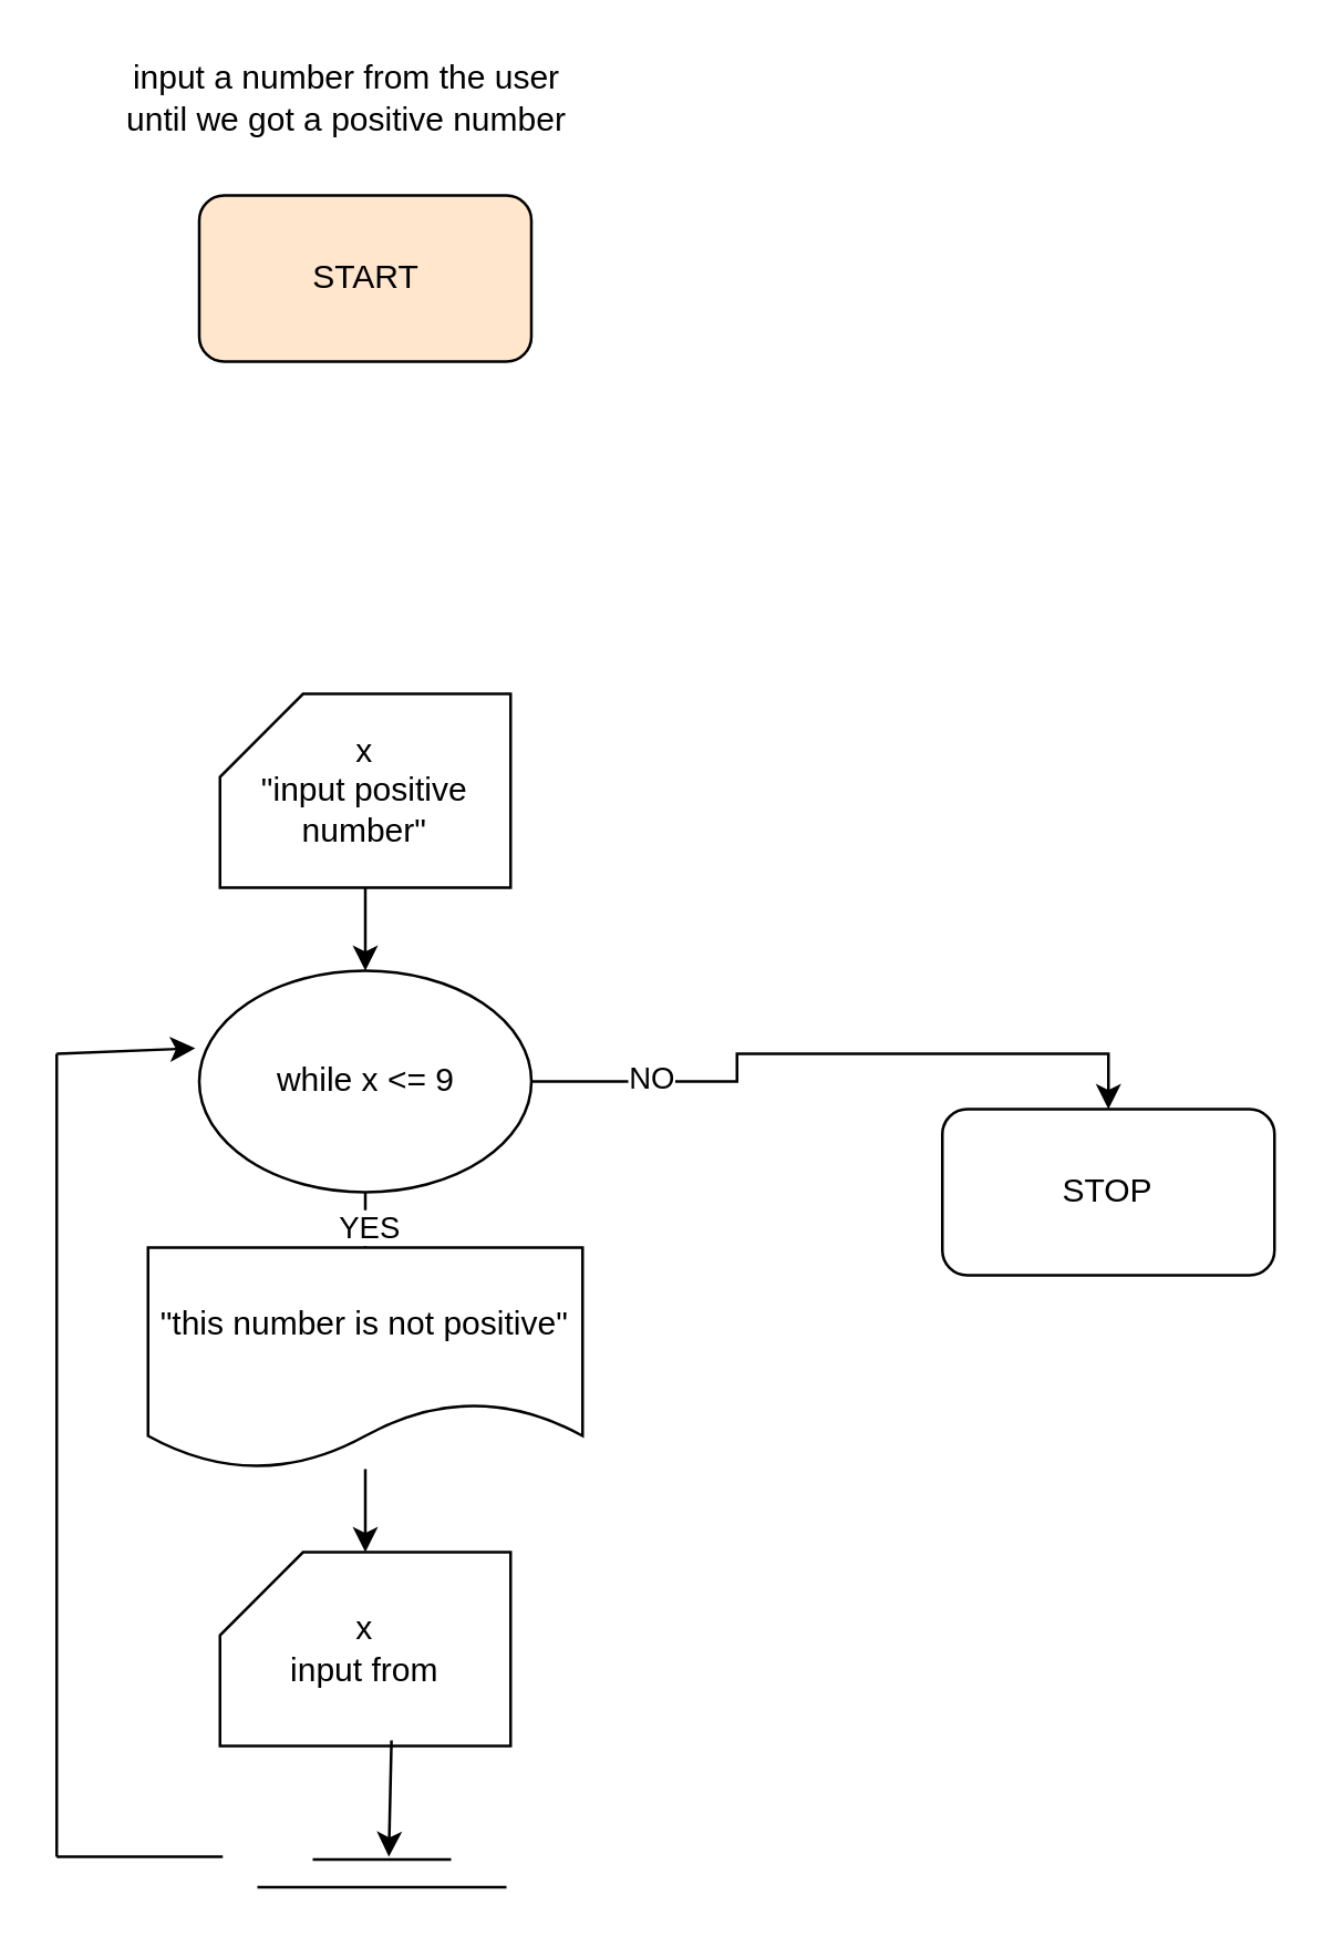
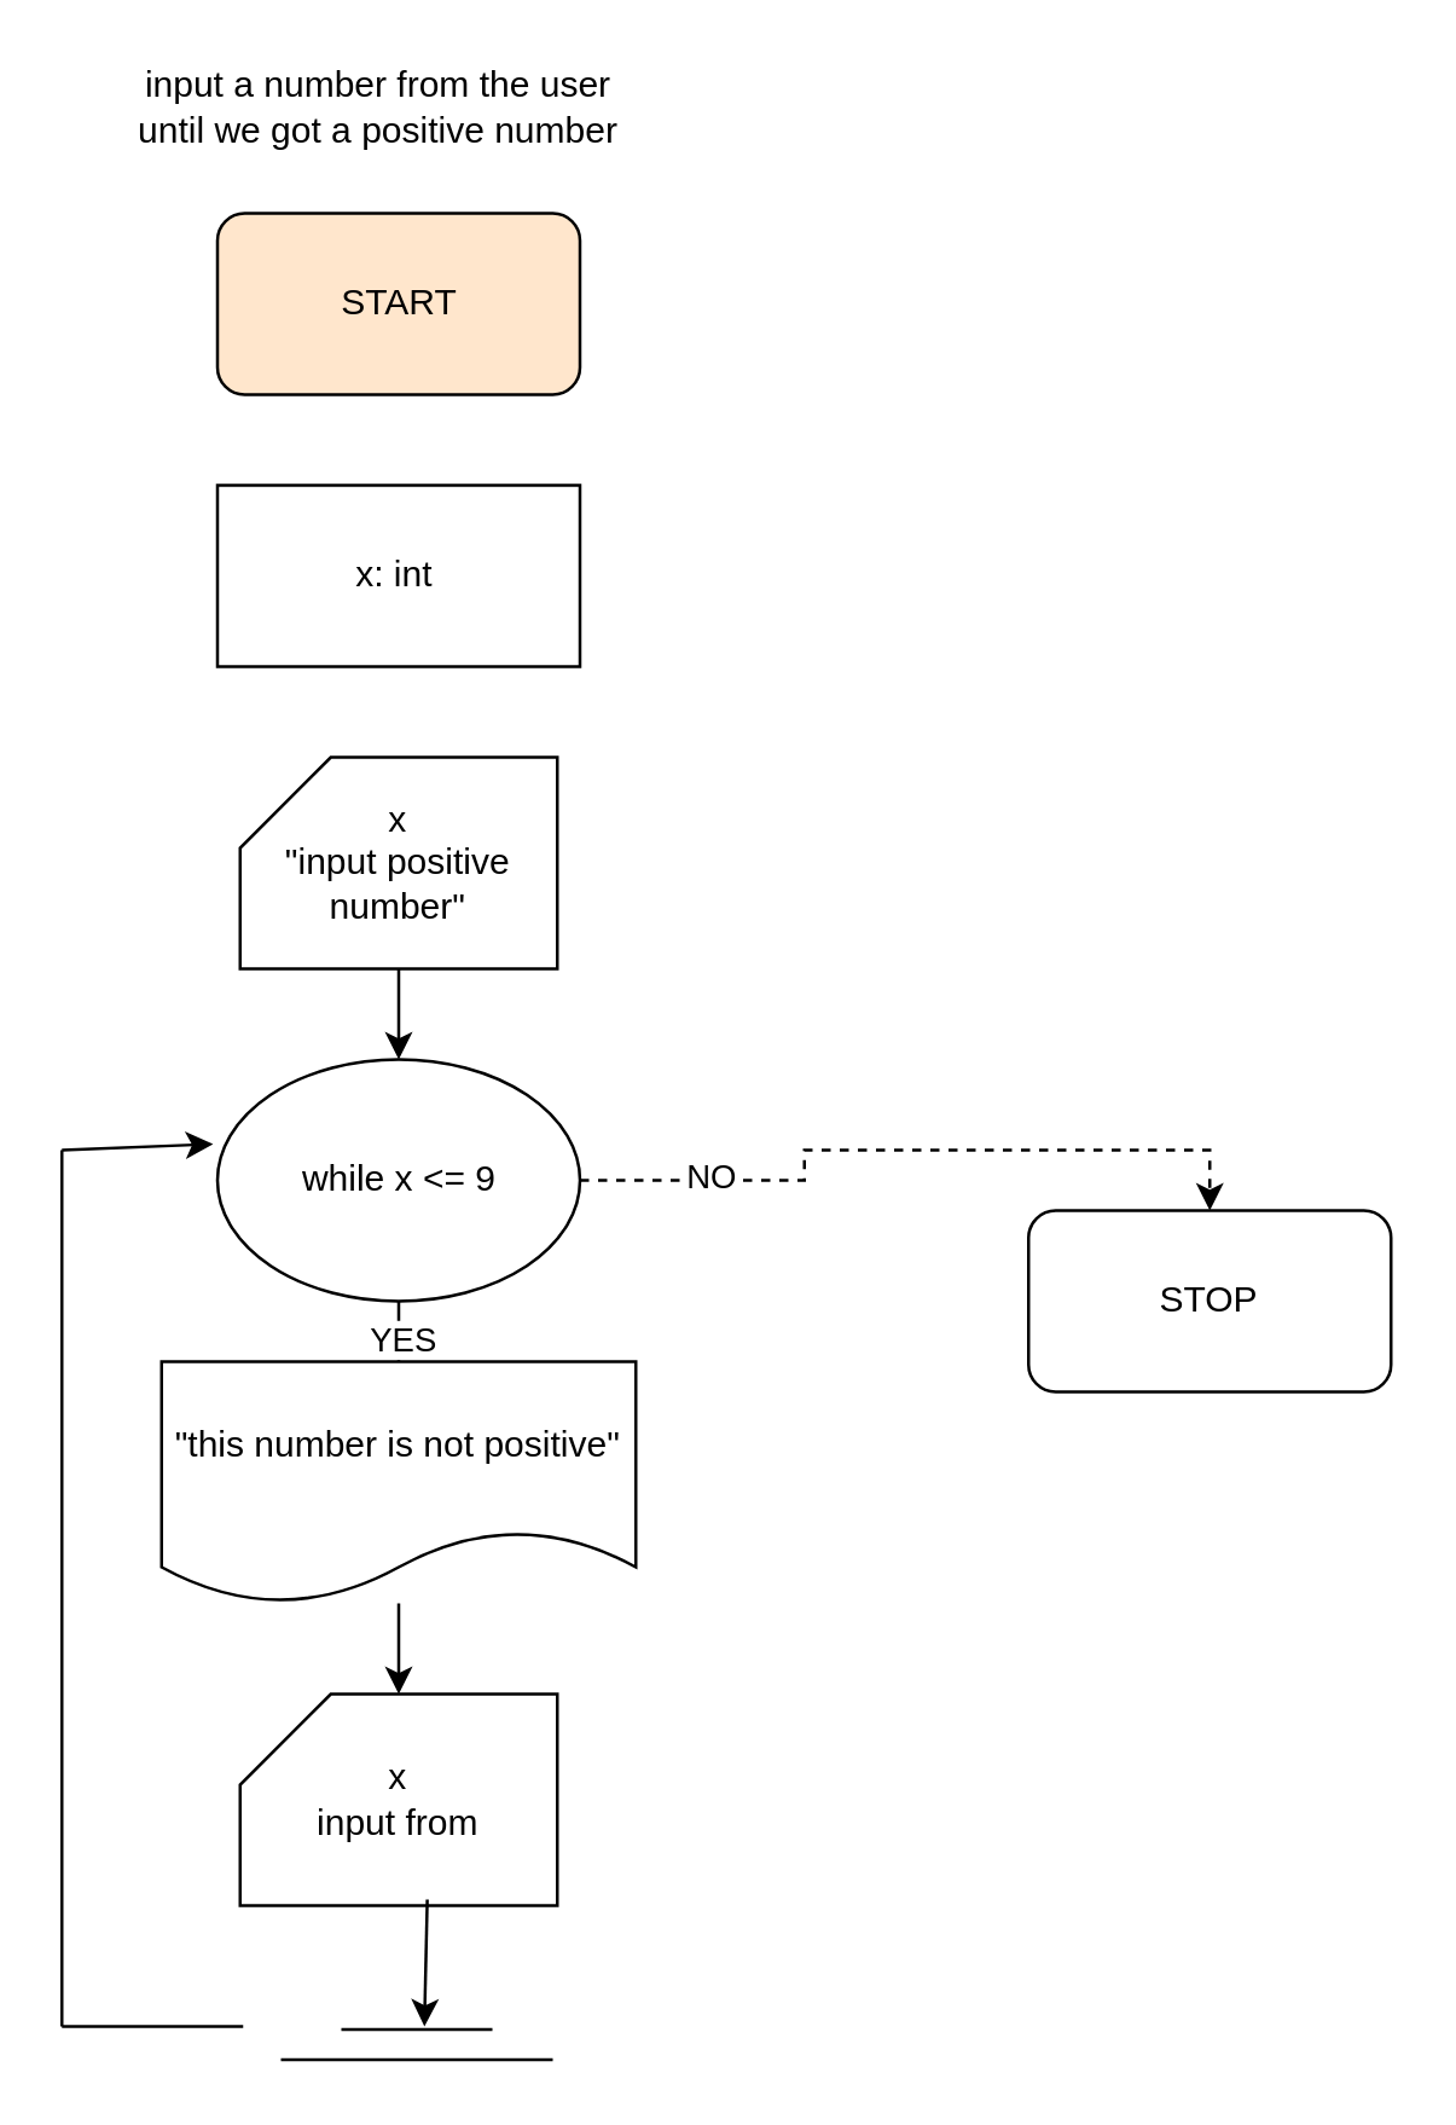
  <mxCell id="0" />
  <mxCell id="1" parent="0" />
  <mxCell id="2" value="input a number from the user until we got a positive number" style="text;html=1;align=center;verticalAlign=middle;whiteSpace=wrap;rounded=0;" vertex="1" parent="1"><mxGeometry x="40" y="20" width="170" height="30" as="geometry" /></mxCell>
  <mxCell id="3" value="START" style="rounded=1;whiteSpace=wrap;html=1;fillColor=#ffe6cc;" vertex="1" parent="1"><mxGeometry x="71.5" y="70" width="120" height="60" as="geometry" /></mxCell>
  <mxCell id="4" value="STOP" style="rounded=1;whiteSpace=wrap;html=1;" vertex="1" parent="1"><mxGeometry x="340" y="400" width="120" height="60" as="geometry" /></mxCell>
+ <mxCell id="5" value="x: int&amp;nbsp;" style="rounded=0;whiteSpace=wrap;html=1;" vertex="1" parent="1"><mxGeometry x="71.5" y="160" width="120" height="60" as="geometry" /></mxCell>
  <mxCell id="6" value="" style="edgeStyle=orthogonalEdgeStyle;rounded=0;orthogonalLoop=1;jettySize=auto;html=1;" edge="1" parent="1" source="7" target="12"><mxGeometry relative="1" as="geometry" /></mxCell>
  <mxCell id="7" value="x&lt;br&gt;&quot;input positive number&quot;" style="shape=card;whiteSpace=wrap;html=1;" vertex="1" parent="1"><mxGeometry x="79" y="250" width="105" height="70" as="geometry" /></mxCell>
  <mxCell id="8" value="" style="edgeStyle=orthogonalEdgeStyle;rounded=0;orthogonalLoop=1;jettySize=auto;html=1;" edge="1" parent="1" source="12" target="15"><mxGeometry relative="1" as="geometry" /></mxCell>
  <mxCell id="9" value="YES" style="edgeLabel;html=1;align=center;verticalAlign=middle;resizable=0;points=[];" vertex="1" connectable="0" parent="8"><mxGeometry x="0.733" y="1" relative="1" as="geometry"><mxPoint as="offset" /></mxGeometry></mxCell>
- <mxCell id="10" style="edgeStyle=orthogonalEdgeStyle;rounded=0;orthogonalLoop=1;jettySize=auto;html=1;entryX=0.5;entryY=0;entryDx=0;entryDy=0;" edge="1" parent="1" source="12" target="4"><mxGeometry relative="1" as="geometry" /></mxCell>
+ <mxCell id="10" style="edgeStyle=orthogonalEdgeStyle;rounded=0;orthogonalLoop=1;jettySize=auto;html=1;entryX=0.5;entryY=0;entryDx=0;entryDy=0;dashed=1;" edge="1" parent="1" source="12" target="4"><mxGeometry relative="1" as="geometry" /></mxCell>
  <mxCell id="11" value="NO" style="edgeLabel;html=1;align=center;verticalAlign=middle;resizable=0;points=[];" vertex="1" connectable="0" parent="10"><mxGeometry x="-0.646" y="2" relative="1" as="geometry"><mxPoint x="1" as="offset" /></mxGeometry></mxCell>
  <mxCell id="12" value="while x &amp;lt;= 9" style="ellipse;whiteSpace=wrap;html=1;" vertex="1" parent="1"><mxGeometry x="71.5" y="350" width="120" height="80" as="geometry" /></mxCell>
  <mxCell id="13" value="x&lt;br&gt;input from" style="shape=card;whiteSpace=wrap;html=1;" vertex="1" parent="1"><mxGeometry x="79" y="560" width="105" height="70" as="geometry" /></mxCell>
  <mxCell id="14" value="" style="edgeStyle=orthogonalEdgeStyle;rounded=0;orthogonalLoop=1;jettySize=auto;html=1;" edge="1" parent="1" source="15" target="13"><mxGeometry relative="1" as="geometry" /></mxCell>
  <mxCell id="15" value="&quot;this number is not positive&quot;" style="shape=document;whiteSpace=wrap;html=1;boundedLbl=1;" vertex="1" parent="1"><mxGeometry x="53" y="450" width="157" height="80" as="geometry" /></mxCell>
  <mxCell id="16" value="" style="endArrow=none;html=1;rounded=0;" edge="1" parent="1"><mxGeometry width="50" height="50" relative="1" as="geometry"><mxPoint x="112.5" y="671" as="sourcePoint" /><mxPoint x="162.5" y="671" as="targetPoint" /><Array as="points" /></mxGeometry></mxCell>
  <mxCell id="17" value="" style="endArrow=none;html=1;rounded=0;" edge="1" parent="1"><mxGeometry width="50" height="50" relative="1" as="geometry"><mxPoint x="92.5" y="681" as="sourcePoint" /><mxPoint x="182.5" y="681" as="targetPoint" /><Array as="points" /></mxGeometry></mxCell>
  <mxCell id="18" value="" style="endArrow=classic;html=1;rounded=0;exitX=0.59;exitY=0.971;exitDx=0;exitDy=0;exitPerimeter=0;" edge="1" parent="1" source="13"><mxGeometry width="50" height="50" relative="1" as="geometry"><mxPoint x="330" y="380" as="sourcePoint" /><mxPoint x="140" y="670" as="targetPoint" /></mxGeometry></mxCell>
  <mxCell id="19" value="" style="endArrow=classic;html=1;rounded=0;entryX=-0.012;entryY=0.35;entryDx=0;entryDy=0;entryPerimeter=0;" edge="1" parent="1" target="12"><mxGeometry width="50" height="50" relative="1" as="geometry"><mxPoint x="20" y="380" as="sourcePoint" /><mxPoint x="380" y="330" as="targetPoint" /></mxGeometry></mxCell>
  <mxCell id="20" value="" style="endArrow=none;html=1;rounded=0;" edge="1" parent="1"><mxGeometry width="50" height="50" relative="1" as="geometry"><mxPoint x="20" y="670" as="sourcePoint" /><mxPoint x="20" y="380" as="targetPoint" /></mxGeometry></mxCell>
  <mxCell id="21" value="" style="endArrow=none;html=1;rounded=0;" edge="1" parent="1"><mxGeometry width="50" height="50" relative="1" as="geometry"><mxPoint x="20" y="670" as="sourcePoint" /><mxPoint x="80" y="670" as="targetPoint" /></mxGeometry></mxCell>
